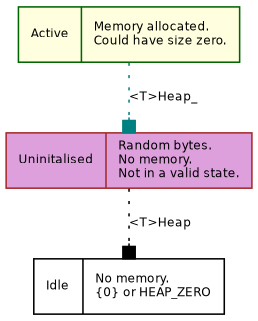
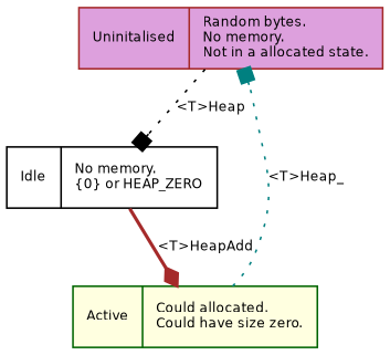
  digraph {
    fontname="Bitstream Vera Sans"
    fontsize=8
    node [fontname="Bitstream Vera Sans" fontsize=8 shape=record style=filled]
    edge [arrowhead=box fontname="Bitstream Vera Sans" fontsize=8 style=dotted]
-   n1 [color=brown fillcolor=plum label="Uninitalised|Random bytes.\lNo memory.\lNot in a valid state.\l"]
+   n1 [color=brown fillcolor=plum label="Uninitalised|Random bytes.\lNo memory.\lNot in a allocated state.\l"]
    n2 [color=black fillcolor=white label="Idle|No memory.\l\{0\} or HEAP_ZERO\l"]
-   n3 [color=darkgreen fillcolor=lightyellow label="Active|Memory allocated.\lCould have size zero.\l"]
+   n3 [color=darkgreen fillcolor=lightyellow label="Active|Could allocated.\lCould have size zero.\l"]
    n1 -> n2 [color=black label="<T>Heap"]
+   n2 -> n3 [arrowhead=diamond color=brown label="<T>HeapAdd\l" style=bold]
    n3 -> n1 [color=teal label="<T>Heap_"]
  }
